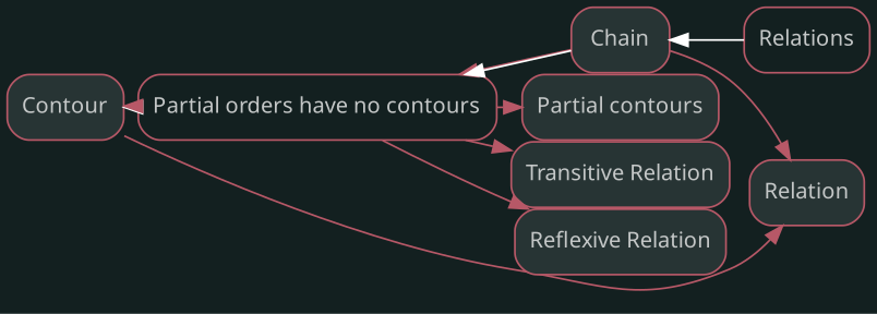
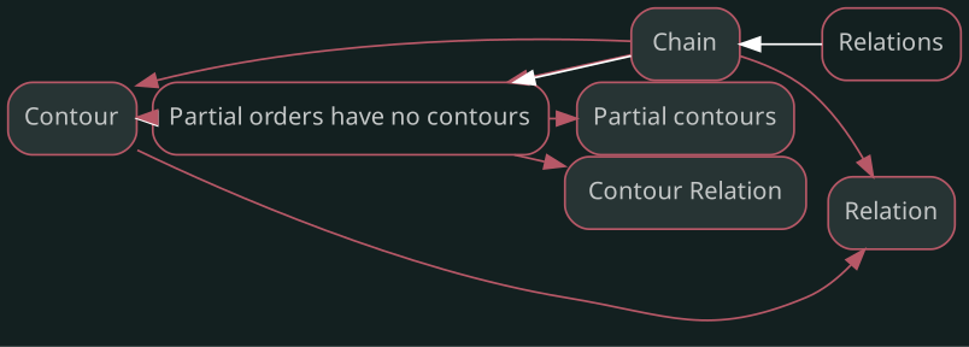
  digraph {
    bgcolor="#132020"
    nodesep=0
    rankdir=LR
    ranksep=0
    node [color="#b75867" fillcolor="#273434" fontcolor="#c4c7c7" fontname=sans fontsize="12px" labelfontname=sans shape=rectangle style="rounded,filled"]
    edge [color="#b75867"]
    n1 [label=Contour]
    n2 [label=Chain]
    n3 [fillcolor="#FFFFFF" label="Partial orders have no contours" style=rounded]
    n4 [label=Relation]
    n5 [fillcolor="#FFFFFF" label=Relations style=rounded]
    n6 [label="Partial contours"]
-   n7 [label="Transitive Relation"]
-   n8 [label="Reflexive Relation"]
+   n7 [label="Contour Relation"]
    subgraph sub_1 {
      n1
      n2
    }
    subgraph sub_2 {
      n1
      n3
    }
    subgraph sub_3 {
      n1
      n2
      n3
      n4
    }
    subgraph sub_4 {
      n2
      n5
    }
    subgraph sub_5 {
      n1
      n3
      n6
      n7
-     n8
    }
    subgraph sub_6 {
      n2
      n3
    }
    n1 -> n3 [color="#FFFFFF" dir=back]
    n1 -> n4
+   n2 -> n1
    n2 -> n3
    n2 -> n4
    n2 -> n5 [color="#FFFFFF" dir=back]
    n3 -> n1
    n3 -> n2 [color="#FFFFFF" dir=back]
    n3 -> n6
    n3 -> n7
-   n3 -> n8
  }
